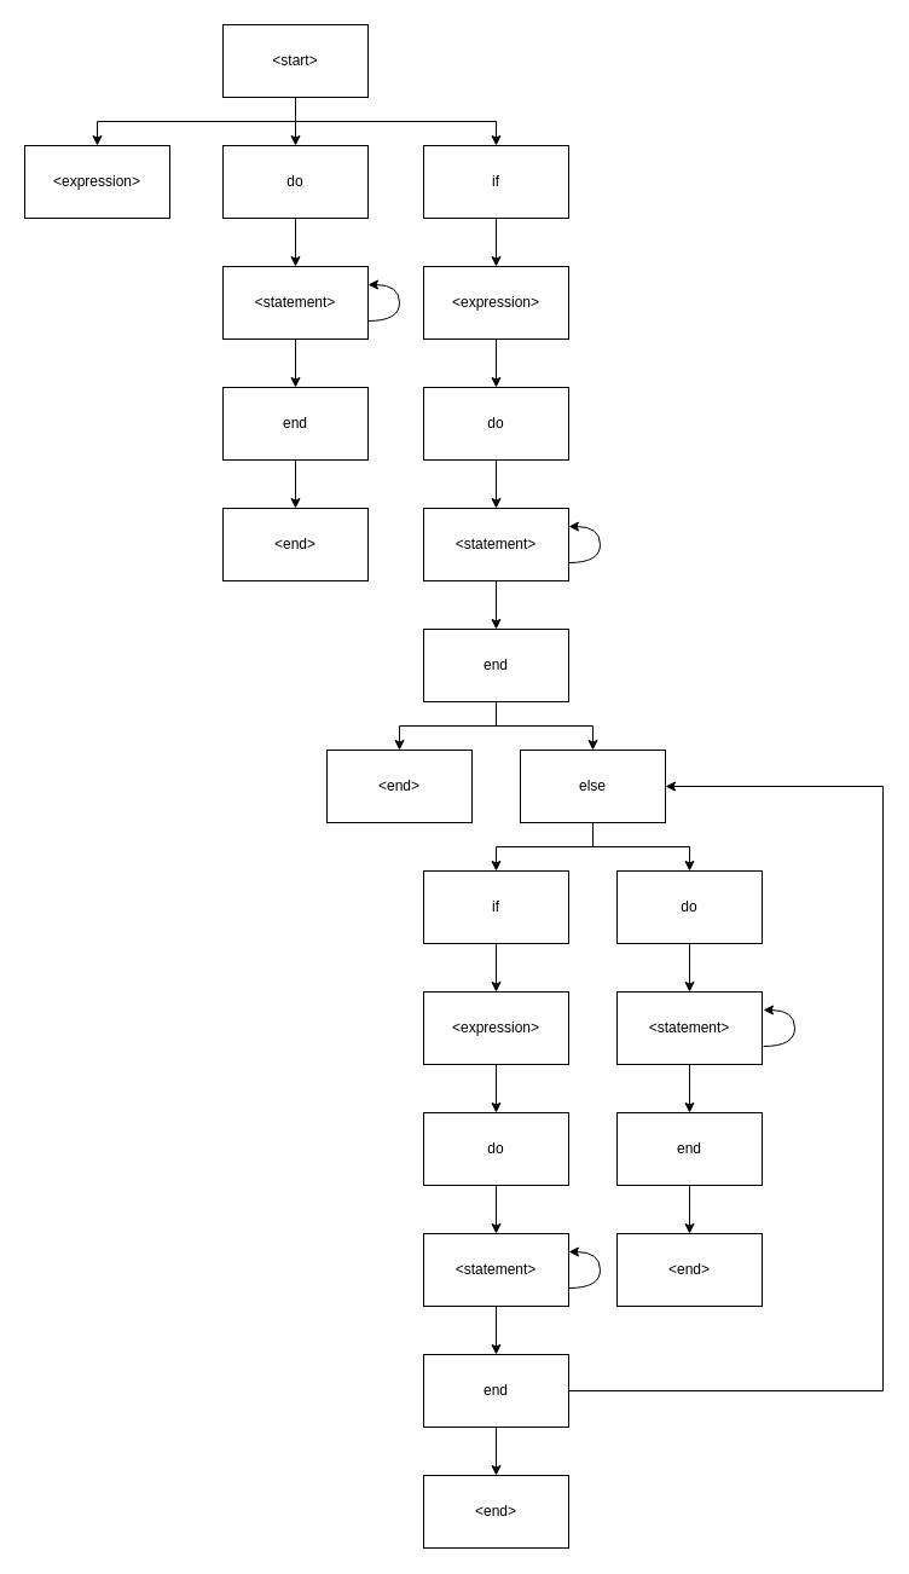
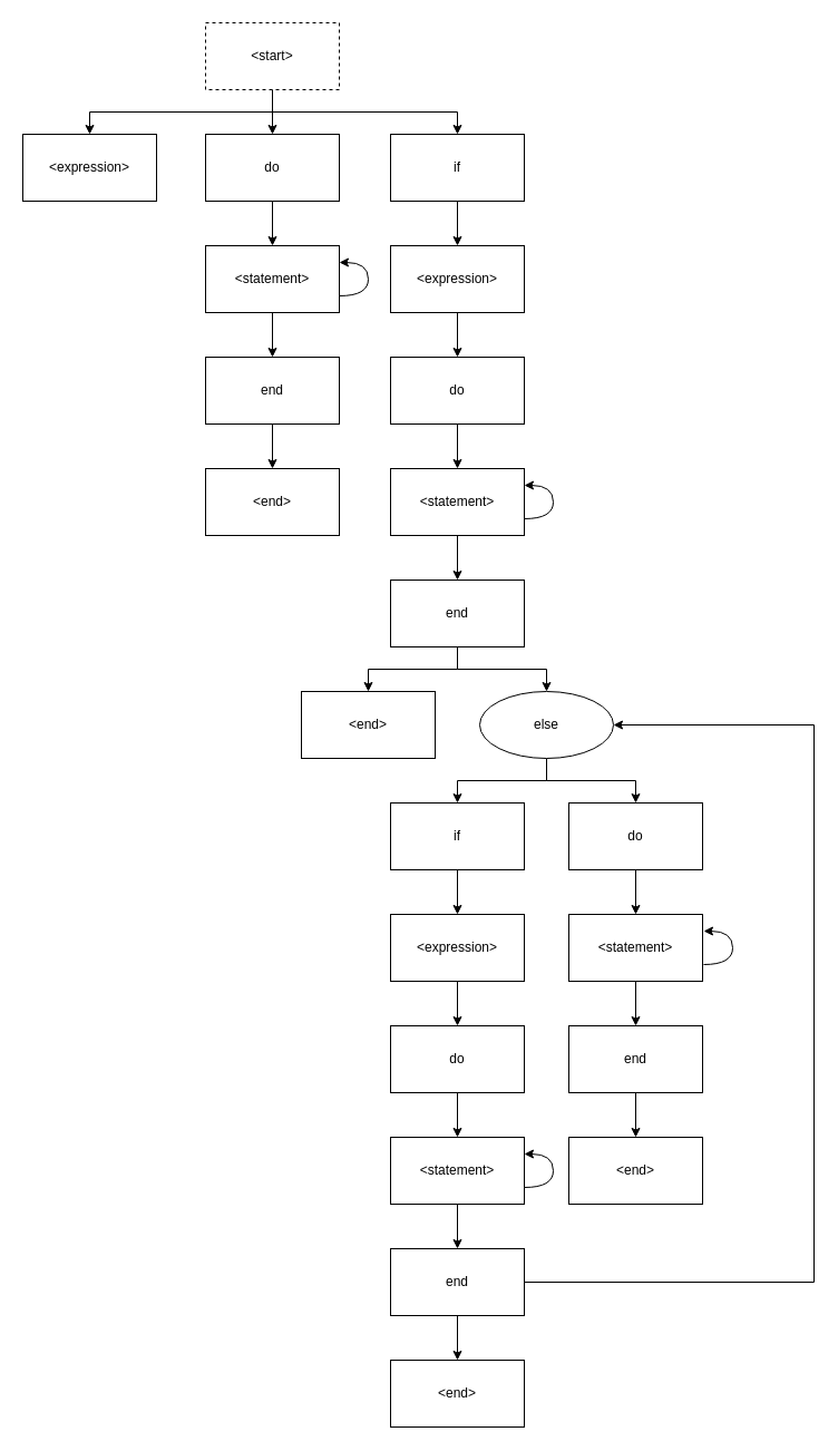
  <mxCell id="0" />
  <mxCell id="1" parent="0" />
  <mxCell id="2" style="edgeStyle=orthogonalEdgeStyle;rounded=0;orthogonalLoop=1;jettySize=auto;html=1;exitX=0.5;exitY=1;exitDx=0;exitDy=0;entryX=0.5;entryY=0;entryDx=0;entryDy=0;" edge="1" parent="1" source="5" target="7"><mxGeometry relative="1" as="geometry" /></mxCell>
  <mxCell id="3" style="edgeStyle=orthogonalEdgeStyle;rounded=0;orthogonalLoop=1;jettySize=auto;html=1;exitX=0.5;exitY=1;exitDx=0;exitDy=0;entryX=0.5;entryY=0;entryDx=0;entryDy=0;" edge="1" parent="1" source="5" target="14"><mxGeometry relative="1" as="geometry" /></mxCell>
  <mxCell id="4" style="edgeStyle=orthogonalEdgeStyle;rounded=0;orthogonalLoop=1;jettySize=auto;html=1;exitX=0.5;exitY=1;exitDx=0;exitDy=0;entryX=0.5;entryY=0;entryDx=0;entryDy=0;" edge="1" parent="1" source="5" target="51"><mxGeometry relative="1" as="geometry" /></mxCell>
- <mxCell id="5" value="&amp;lt;start&amp;gt;" style="rounded=0;whiteSpace=wrap;html=1;" vertex="1" parent="1"><mxGeometry x="184" y="20" width="120" height="60" as="geometry" /></mxCell>
+ <mxCell id="5" value="&amp;lt;start&amp;gt;" style="rounded=0;whiteSpace=wrap;html=1;dashed=1;" vertex="1" parent="1"><mxGeometry x="184" y="20" width="120" height="60" as="geometry" /></mxCell>
  <mxCell id="6" style="edgeStyle=orthogonalEdgeStyle;rounded=0;orthogonalLoop=1;jettySize=auto;html=1;exitX=0.5;exitY=1;exitDx=0;exitDy=0;entryX=0.5;entryY=0;entryDx=0;entryDy=0;" edge="1" parent="1" source="7" target="9"><mxGeometry relative="1" as="geometry" /></mxCell>
  <mxCell id="7" value="do" style="rounded=0;whiteSpace=wrap;html=1;" vertex="1" parent="1"><mxGeometry x="184" y="120" width="120" height="60" as="geometry" /></mxCell>
  <mxCell id="8" style="edgeStyle=orthogonalEdgeStyle;rounded=0;orthogonalLoop=1;jettySize=auto;html=1;exitX=0.5;exitY=1;exitDx=0;exitDy=0;entryX=0.5;entryY=0;entryDx=0;entryDy=0;" edge="1" parent="1" source="9" target="12"><mxGeometry relative="1" as="geometry" /></mxCell>
  <mxCell id="9" value="&amp;lt;statement&amp;gt;" style="rounded=0;whiteSpace=wrap;html=1;" vertex="1" parent="1"><mxGeometry x="184" y="220" width="120" height="60" as="geometry" /></mxCell>
  <mxCell id="10" style="edgeStyle=orthogonalEdgeStyle;rounded=0;orthogonalLoop=1;jettySize=auto;html=1;exitX=1;exitY=0.75;exitDx=0;exitDy=0;entryX=1;entryY=0.25;entryDx=0;entryDy=0;curved=1;" edge="1" parent="1" source="9" target="9"><mxGeometry relative="1" as="geometry"><Array as="points"><mxPoint x="330" y="265" /><mxPoint x="330" y="235" /></Array></mxGeometry></mxCell>
  <mxCell id="11" style="edgeStyle=orthogonalEdgeStyle;rounded=0;orthogonalLoop=1;jettySize=auto;html=1;exitX=0.5;exitY=1;exitDx=0;exitDy=0;entryX=0.5;entryY=0;entryDx=0;entryDy=0;" edge="1" parent="1" source="12" target="25"><mxGeometry relative="1" as="geometry" /></mxCell>
  <mxCell id="12" value="end" style="rounded=0;whiteSpace=wrap;html=1;" vertex="1" parent="1"><mxGeometry x="184" y="320" width="120" height="60" as="geometry" /></mxCell>
  <mxCell id="13" style="edgeStyle=orthogonalEdgeStyle;rounded=0;orthogonalLoop=1;jettySize=auto;html=1;exitX=0.5;exitY=1;exitDx=0;exitDy=0;entryX=0.5;entryY=0;entryDx=0;entryDy=0;" edge="1" parent="1" source="14" target="16"><mxGeometry relative="1" as="geometry" /></mxCell>
  <mxCell id="14" value="if" style="rounded=0;whiteSpace=wrap;html=1;" vertex="1" parent="1"><mxGeometry x="350" y="120" width="120" height="60" as="geometry" /></mxCell>
  <mxCell id="15" style="edgeStyle=orthogonalEdgeStyle;rounded=0;orthogonalLoop=1;jettySize=auto;html=1;exitX=0.5;exitY=1;exitDx=0;exitDy=0;entryX=0.5;entryY=0;entryDx=0;entryDy=0;" edge="1" parent="1" source="16" target="18"><mxGeometry relative="1" as="geometry" /></mxCell>
  <mxCell id="16" value="&amp;lt;expression&amp;gt;" style="rounded=0;whiteSpace=wrap;html=1;" vertex="1" parent="1"><mxGeometry x="350" y="220" width="120" height="60" as="geometry" /></mxCell>
  <mxCell id="17" style="edgeStyle=orthogonalEdgeStyle;rounded=0;orthogonalLoop=1;jettySize=auto;html=1;exitX=0.5;exitY=1;exitDx=0;exitDy=0;entryX=0.5;entryY=0;entryDx=0;entryDy=0;" edge="1" parent="1" source="18" target="20"><mxGeometry relative="1" as="geometry" /></mxCell>
  <mxCell id="18" value="do" style="rounded=0;whiteSpace=wrap;html=1;" vertex="1" parent="1"><mxGeometry x="350" y="320" width="120" height="60" as="geometry" /></mxCell>
  <mxCell id="19" style="edgeStyle=orthogonalEdgeStyle;rounded=0;orthogonalLoop=1;jettySize=auto;html=1;exitX=0.5;exitY=1;exitDx=0;exitDy=0;entryX=0.5;entryY=0;entryDx=0;entryDy=0;" edge="1" parent="1" source="20" target="24"><mxGeometry relative="1" as="geometry" /></mxCell>
  <mxCell id="20" value="&amp;lt;statement&amp;gt;" style="rounded=0;whiteSpace=wrap;html=1;" vertex="1" parent="1"><mxGeometry x="350" y="420" width="120" height="60" as="geometry" /></mxCell>
  <mxCell id="21" style="edgeStyle=orthogonalEdgeStyle;rounded=0;orthogonalLoop=1;jettySize=auto;html=1;exitX=1;exitY=0.75;exitDx=0;exitDy=0;entryX=1;entryY=0.25;entryDx=0;entryDy=0;curved=1;" edge="1" parent="1"><mxGeometry relative="1" as="geometry"><mxPoint x="470" y="465" as="sourcePoint" /><mxPoint x="470" y="435" as="targetPoint" /><Array as="points"><mxPoint x="496" y="465" /><mxPoint x="496" y="435" /></Array></mxGeometry></mxCell>
  <mxCell id="22" style="edgeStyle=orthogonalEdgeStyle;rounded=0;orthogonalLoop=1;jettySize=auto;html=1;exitX=0.5;exitY=1;exitDx=0;exitDy=0;entryX=0.5;entryY=0;entryDx=0;entryDy=0;" edge="1" parent="1" source="24" target="26"><mxGeometry relative="1" as="geometry" /></mxCell>
  <mxCell id="23" style="edgeStyle=orthogonalEdgeStyle;rounded=0;orthogonalLoop=1;jettySize=auto;html=1;exitX=0.5;exitY=1;exitDx=0;exitDy=0;entryX=0.5;entryY=0;entryDx=0;entryDy=0;" edge="1" parent="1" source="24" target="29"><mxGeometry relative="1" as="geometry" /></mxCell>
  <mxCell id="24" value="end" style="rounded=0;whiteSpace=wrap;html=1;" vertex="1" parent="1"><mxGeometry x="350" y="520" width="120" height="60" as="geometry" /></mxCell>
  <mxCell id="25" value="&amp;lt;end&amp;gt;" style="rounded=0;whiteSpace=wrap;html=1;" vertex="1" parent="1"><mxGeometry x="184" y="420" width="120" height="60" as="geometry" /></mxCell>
  <mxCell id="26" value="&amp;lt;end&amp;gt;" style="rounded=0;whiteSpace=wrap;html=1;" vertex="1" parent="1"><mxGeometry x="270" y="620" width="120" height="60" as="geometry" /></mxCell>
  <mxCell id="27" style="edgeStyle=orthogonalEdgeStyle;rounded=0;orthogonalLoop=1;jettySize=auto;html=1;exitX=0.5;exitY=1;exitDx=0;exitDy=0;entryX=0.5;entryY=0;entryDx=0;entryDy=0;" edge="1" parent="1" source="29" target="31"><mxGeometry relative="1" as="geometry" /></mxCell>
  <mxCell id="28" style="edgeStyle=orthogonalEdgeStyle;rounded=0;orthogonalLoop=1;jettySize=auto;html=1;exitX=0.5;exitY=1;exitDx=0;exitDy=0;entryX=0.5;entryY=0;entryDx=0;entryDy=0;" edge="1" parent="1" source="29" target="33"><mxGeometry relative="1" as="geometry" /></mxCell>
- <mxCell id="29" value="else" style="rounded=0;whiteSpace=wrap;html=1;" vertex="1" parent="1"><mxGeometry x="430" y="620" width="120" height="60" as="geometry" /></mxCell>
+ <mxCell id="29" value="else" style="ellipse;whiteSpace=wrap;html=1;" vertex="1" parent="1"><mxGeometry x="430" y="620" width="120" height="60" as="geometry" /></mxCell>
  <mxCell id="30" style="edgeStyle=orthogonalEdgeStyle;rounded=0;orthogonalLoop=1;jettySize=auto;html=1;exitX=0.5;exitY=1;exitDx=0;exitDy=0;entryX=0.5;entryY=0;entryDx=0;entryDy=0;" edge="1" parent="1" source="31" target="35"><mxGeometry relative="1" as="geometry" /></mxCell>
  <mxCell id="31" value="if" style="rounded=0;whiteSpace=wrap;html=1;" vertex="1" parent="1"><mxGeometry x="350" y="720" width="120" height="60" as="geometry" /></mxCell>
  <mxCell id="32" style="edgeStyle=orthogonalEdgeStyle;rounded=0;orthogonalLoop=1;jettySize=auto;html=1;exitX=0.5;exitY=1;exitDx=0;exitDy=0;entryX=0.5;entryY=0;entryDx=0;entryDy=0;" edge="1" parent="1" source="33" target="37"><mxGeometry relative="1" as="geometry" /></mxCell>
  <mxCell id="33" value="do" style="rounded=0;whiteSpace=wrap;html=1;" vertex="1" parent="1"><mxGeometry x="510" y="720" width="120" height="60" as="geometry" /></mxCell>
  <mxCell id="34" style="edgeStyle=orthogonalEdgeStyle;rounded=0;orthogonalLoop=1;jettySize=auto;html=1;exitX=0.5;exitY=1;exitDx=0;exitDy=0;entryX=0.5;entryY=0;entryDx=0;entryDy=0;" edge="1" parent="1" source="35" target="40"><mxGeometry relative="1" as="geometry" /></mxCell>
  <mxCell id="35" value="&amp;lt;expression&amp;gt;" style="rounded=0;whiteSpace=wrap;html=1;" vertex="1" parent="1"><mxGeometry x="350" y="820" width="120" height="60" as="geometry" /></mxCell>
  <mxCell id="36" style="edgeStyle=orthogonalEdgeStyle;rounded=0;orthogonalLoop=1;jettySize=auto;html=1;exitX=0.5;exitY=1;exitDx=0;exitDy=0;entryX=0.5;entryY=0;entryDx=0;entryDy=0;" edge="1" parent="1" source="37" target="42"><mxGeometry relative="1" as="geometry" /></mxCell>
  <mxCell id="37" value="&amp;lt;statement&amp;gt;" style="rounded=0;whiteSpace=wrap;html=1;" vertex="1" parent="1"><mxGeometry x="510" y="820" width="120" height="60" as="geometry" /></mxCell>
  <mxCell id="38" style="edgeStyle=orthogonalEdgeStyle;rounded=0;orthogonalLoop=1;jettySize=auto;html=1;exitX=1;exitY=0.75;exitDx=0;exitDy=0;entryX=1;entryY=0.25;entryDx=0;entryDy=0;curved=1;" edge="1" parent="1"><mxGeometry relative="1" as="geometry"><mxPoint x="631" y="865" as="sourcePoint" /><mxPoint x="631" y="835" as="targetPoint" /><Array as="points"><mxPoint x="657" y="865" /><mxPoint x="657" y="835" /></Array></mxGeometry></mxCell>
  <mxCell id="39" style="edgeStyle=orthogonalEdgeStyle;rounded=0;orthogonalLoop=1;jettySize=auto;html=1;exitX=0.5;exitY=1;exitDx=0;exitDy=0;" edge="1" parent="1" source="40" target="45"><mxGeometry relative="1" as="geometry" /></mxCell>
  <mxCell id="40" value="do" style="rounded=0;whiteSpace=wrap;html=1;" vertex="1" parent="1"><mxGeometry x="350" y="920" width="120" height="60" as="geometry" /></mxCell>
  <mxCell id="41" style="edgeStyle=orthogonalEdgeStyle;rounded=0;orthogonalLoop=1;jettySize=auto;html=1;exitX=0.5;exitY=1;exitDx=0;exitDy=0;entryX=0.5;entryY=0;entryDx=0;entryDy=0;" edge="1" parent="1" source="42" target="43"><mxGeometry relative="1" as="geometry" /></mxCell>
  <mxCell id="42" value="end" style="rounded=0;whiteSpace=wrap;html=1;" vertex="1" parent="1"><mxGeometry x="510" y="920" width="120" height="60" as="geometry" /></mxCell>
  <mxCell id="43" value="&amp;lt;end&amp;gt;" style="rounded=0;whiteSpace=wrap;html=1;" vertex="1" parent="1"><mxGeometry x="510" y="1020" width="120" height="60" as="geometry" /></mxCell>
  <mxCell id="44" style="edgeStyle=orthogonalEdgeStyle;rounded=0;orthogonalLoop=1;jettySize=auto;html=1;exitX=0.5;exitY=1;exitDx=0;exitDy=0;entryX=0.5;entryY=0;entryDx=0;entryDy=0;" edge="1" parent="1" source="45" target="49"><mxGeometry relative="1" as="geometry" /></mxCell>
  <mxCell id="45" value="&amp;lt;statement&amp;gt;" style="rounded=0;whiteSpace=wrap;html=1;" vertex="1" parent="1"><mxGeometry x="350" y="1020" width="120" height="60" as="geometry" /></mxCell>
  <mxCell id="46" style="edgeStyle=orthogonalEdgeStyle;rounded=0;orthogonalLoop=1;jettySize=auto;html=1;exitX=1;exitY=0.75;exitDx=0;exitDy=0;entryX=1;entryY=0.25;entryDx=0;entryDy=0;curved=1;" edge="1" parent="1"><mxGeometry relative="1" as="geometry"><mxPoint x="470" y="1065" as="sourcePoint" /><mxPoint x="470" y="1035" as="targetPoint" /><Array as="points"><mxPoint x="496" y="1065" /><mxPoint x="496" y="1035" /></Array></mxGeometry></mxCell>
  <mxCell id="47" style="edgeStyle=orthogonalEdgeStyle;rounded=0;orthogonalLoop=1;jettySize=auto;html=1;exitX=0.5;exitY=1;exitDx=0;exitDy=0;entryX=0.5;entryY=0;entryDx=0;entryDy=0;" edge="1" parent="1" source="49" target="50"><mxGeometry relative="1" as="geometry" /></mxCell>
  <mxCell id="48" style="edgeStyle=orthogonalEdgeStyle;rounded=0;orthogonalLoop=1;jettySize=auto;html=1;exitX=1;exitY=0.5;exitDx=0;exitDy=0;entryX=1;entryY=0.5;entryDx=0;entryDy=0;" edge="1" parent="1" source="49" target="29"><mxGeometry relative="1" as="geometry"><Array as="points"><mxPoint x="730" y="1150" /><mxPoint x="730" y="650" /></Array></mxGeometry></mxCell>
  <mxCell id="49" value="end" style="rounded=0;whiteSpace=wrap;html=1;" vertex="1" parent="1"><mxGeometry x="350" y="1120" width="120" height="60" as="geometry" /></mxCell>
  <mxCell id="50" value="&amp;lt;end&amp;gt;" style="rounded=0;whiteSpace=wrap;html=1;" vertex="1" parent="1"><mxGeometry x="350" y="1220" width="120" height="60" as="geometry" /></mxCell>
  <mxCell id="51" value="&amp;lt;expression&amp;gt;" style="rounded=0;whiteSpace=wrap;html=1;" vertex="1" parent="1"><mxGeometry x="20" y="120" width="120" height="60" as="geometry" /></mxCell>
